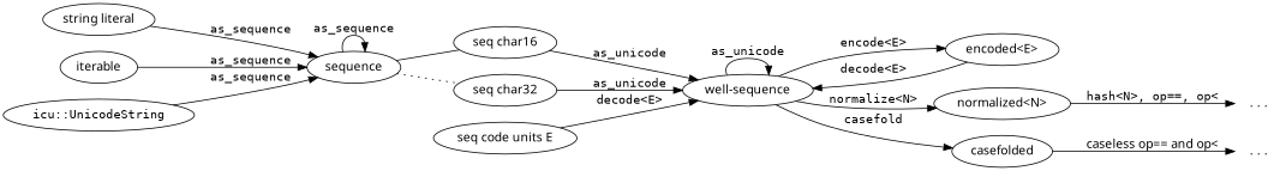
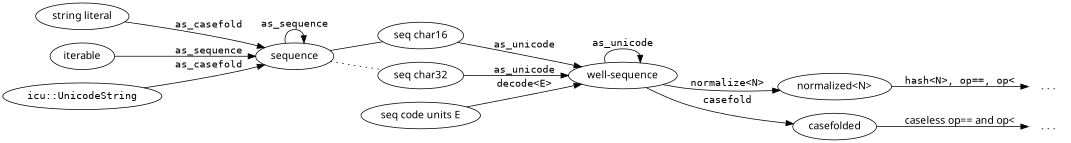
  digraph {
    rankdir=LR
    node [fontname=Sans]
    edge [fontname=Monospace]
    n1 [label="string literal"]
    n2 [label=sequence]
    n3 [label=iterable]
    n4 [fontname=Monospace label="icu::UnicodeString"]
    n5 [label="seq char16"]
    n6 [label="well-sequence"]
    n7 [label="seq char32"]
    n8 [label="seq code units E"]
-   n9 [label="encoded<E>"]
    n10 [fontname=Monospace label="..." shape=none]
    n11 [fontname=Monospace label="..." shape=none]
    n12 [label="normalized<N>"]
    n13 [label=casefolded]
    subgraph sub_1 {
      n1
      n2
      n3
      n4
    }
    subgraph sub_2 {
      n5
      n6
      n7
    }
    subgraph sub_3 {
      n6
      n8
-     n9
    }
    subgraph sub_4 {
      n10
      n11
    }
-   n1 -> n2 [label=as_sequence]
+   n1 -> n2 [label=as_casefold]
    n2 -> n2 [label=as_sequence]
    n2 -> n5 [arrowhead=none style=solid]
    n2 -> n7 [arrowhead=none style=dotted]
    n3 -> n2 [label=as_sequence]
-   n4 -> n2 [label=as_sequence]
+   n4 -> n2 [label=as_casefold]
    n5 -> n6 [label=as_unicode]
    n6 -> n6 [label=as_unicode]
-   n6 -> n9 [label="encode<E>"]
    n6 -> n12 [label="normalize<N>"]
    n6 -> n13 [label=casefold]
    n7 -> n6 [label=as_unicode]
    n8 -> n6 [label="decode<E>"]
-   n9 -> n6 [label="decode<E>"]
    n12 -> n10 [label="hash<N>, op==, op<"]
    n13 -> n11 [fontname=Sans label="caseless op== and op<"]
  }
